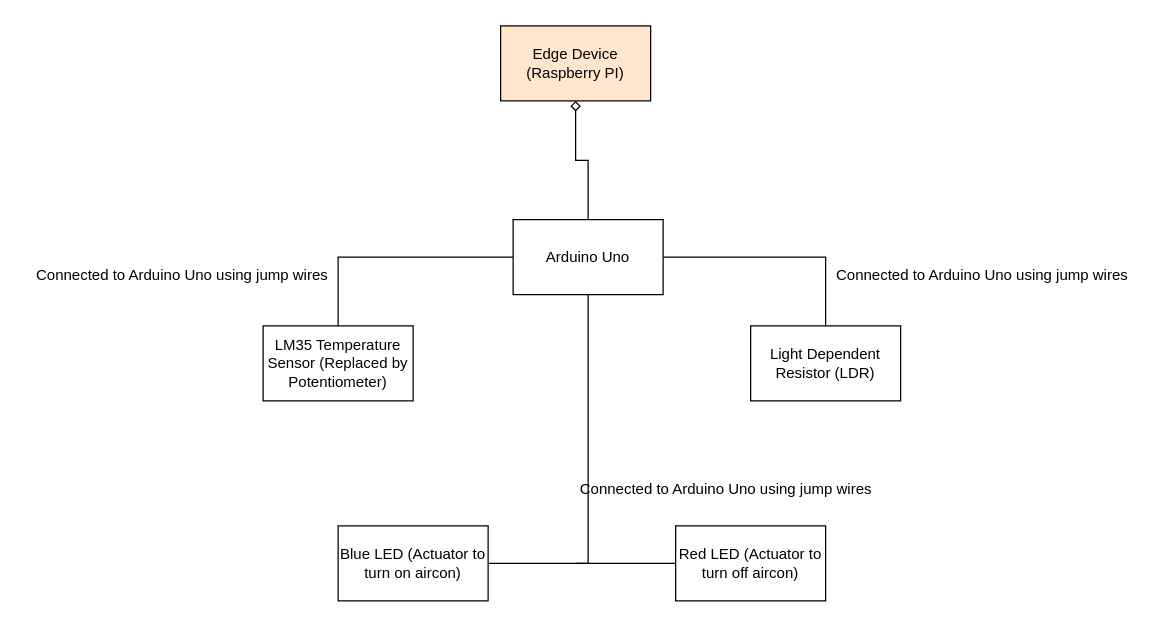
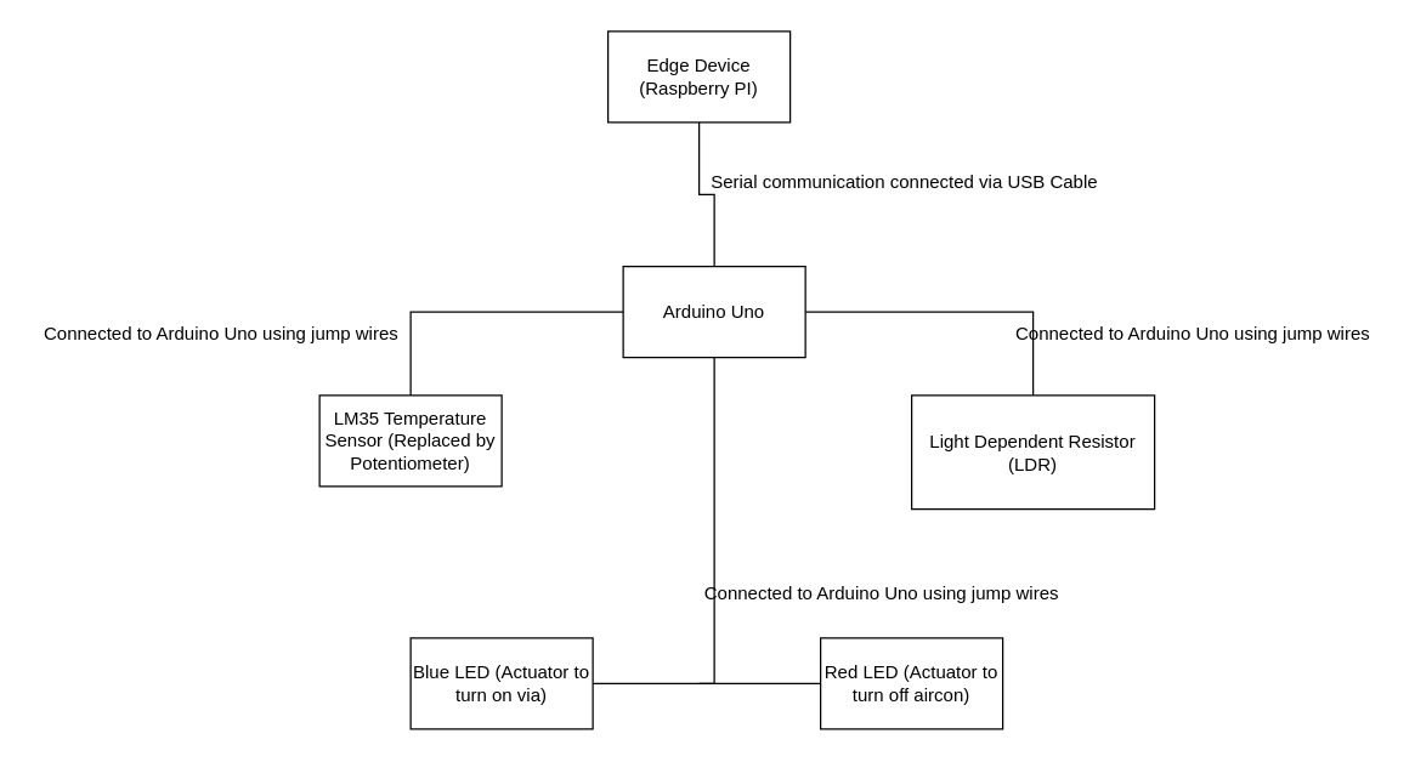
  <mxCell id="0" />
  <mxCell id="1" parent="0" />
- <mxCell id="2" style="edgeStyle=orthogonalEdgeStyle;rounded=0;orthogonalLoop=1;jettySize=auto;html=1;entryX=0.5;entryY=1;entryDx=0;entryDy=0;endArrow=diamond;endFill=0;" edge="1" parent="1" source="5" target="6"><mxGeometry relative="1" as="geometry" /></mxCell>
+ <mxCell id="2" style="edgeStyle=orthogonalEdgeStyle;rounded=0;orthogonalLoop=1;jettySize=auto;html=1;entryX=0.5;entryY=1;entryDx=0;entryDy=0;endArrow=none;endFill=0;" edge="1" parent="1" source="5" target="6"><mxGeometry relative="1" as="geometry" /></mxCell>
  <mxCell id="3" style="edgeStyle=orthogonalEdgeStyle;rounded=0;orthogonalLoop=1;jettySize=auto;html=1;entryX=0.5;entryY=0;entryDx=0;entryDy=0;endArrow=none;endFill=0;" edge="1" parent="1" source="5" target="8"><mxGeometry relative="1" as="geometry" /></mxCell>
  <mxCell id="4" style="edgeStyle=orthogonalEdgeStyle;rounded=0;orthogonalLoop=1;jettySize=auto;html=1;entryX=0.5;entryY=0;entryDx=0;entryDy=0;endArrow=none;endFill=0;" edge="1" parent="1" source="5" target="10"><mxGeometry relative="1" as="geometry" /></mxCell>
  <mxCell id="5" value="Arduino Uno" style="rounded=0;whiteSpace=wrap;html=1;" vertex="1" parent="1"><mxGeometry x="410" y="175" width="120" height="60" as="geometry" /></mxCell>
- <mxCell id="6" value="Edge Device (Raspberry PI)" style="rounded=0;whiteSpace=wrap;html=1;fillColor=#ffe6cc;" vertex="1" parent="1"><mxGeometry x="400" y="20" width="120" height="60" as="geometry" /></mxCell>
+ <mxCell id="6" value="Edge Device (Raspberry PI)" style="rounded=0;whiteSpace=wrap;html=1;" vertex="1" parent="1"><mxGeometry x="400" y="20" width="120" height="60" as="geometry" /></mxCell>
+ <mxCell id="7" value="Serial communication connected via USB Cable" style="text;html=1;align=center;verticalAlign=middle;resizable=0;points=[];autosize=1;strokeColor=none;" vertex="1" parent="1"><mxGeometry x="460" y="110" width="270" height="20" as="geometry" /></mxCell>
  <mxCell id="8" value="LM35 Temperature Sensor (Replaced by Potentiometer)" style="rounded=0;whiteSpace=wrap;html=1;" vertex="1" parent="1"><mxGeometry x="210" y="260" width="120" height="60" as="geometry" /></mxCell>
  <mxCell id="9" value="Connected to Arduino Uno using jump wires" style="text;html=1;align=center;verticalAlign=middle;resizable=0;points=[];autosize=1;strokeColor=none;" vertex="1" parent="1"><mxGeometry x="20" y="210" width="250" height="20" as="geometry" /></mxCell>
- <mxCell id="10" value="Light Dependent Resistor (LDR)" style="rounded=0;whiteSpace=wrap;html=1;" vertex="1" parent="1"><mxGeometry x="600" y="260" width="120" height="60" as="geometry" /></mxCell>
+ <mxCell id="10" value="Light Dependent Resistor (LDR)" style="rounded=0;whiteSpace=wrap;html=1;" vertex="1" parent="1"><mxGeometry x="600" y="260" width="160" height="75" as="geometry" /></mxCell>
  <mxCell id="11" value="Connected to Arduino Uno using jump wires" style="text;align=center;verticalAlign=middle;resizable=1;points=[];autosize=1;strokeColor=none;html=1;rounded=0;arcSize=0;container=0;" vertex="1" parent="1"><mxGeometry x="660" y="210" width="250" height="20" as="geometry" /></mxCell>
  <mxCell id="12" style="edgeStyle=orthogonalEdgeStyle;rounded=0;orthogonalLoop=1;jettySize=auto;html=1;entryX=0.5;entryY=1;entryDx=0;entryDy=0;endArrow=none;endFill=0;" edge="1" parent="1" source="13" target="5"><mxGeometry relative="1" as="geometry" /></mxCell>
- <mxCell id="13" value="Blue LED (Actuator to turn on aircon)" style="rounded=0;whiteSpace=wrap;html=1;align=center;" vertex="1" parent="1"><mxGeometry x="270" y="420" width="120" height="60" as="geometry" /></mxCell>
+ <mxCell id="13" value="Blue LED (Actuator to turn on via)" style="rounded=0;whiteSpace=wrap;html=1;align=center;" vertex="1" parent="1"><mxGeometry x="270" y="420" width="120" height="60" as="geometry" /></mxCell>
  <mxCell id="14" style="edgeStyle=orthogonalEdgeStyle;rounded=0;orthogonalLoop=1;jettySize=auto;html=1;endArrow=none;endFill=0;" edge="1" parent="1" source="15"><mxGeometry relative="1" as="geometry"><mxPoint x="460" y="450" as="targetPoint" /></mxGeometry></mxCell>
  <mxCell id="15" value="Red LED (Actuator to turn off aircon)" style="rounded=0;whiteSpace=wrap;html=1;align=center;" vertex="1" parent="1"><mxGeometry x="540" y="420" width="120" height="60" as="geometry" /></mxCell>
  <mxCell id="16" value="Connected to Arduino Uno using jump wires" style="text;align=center;verticalAlign=middle;resizable=1;points=[];autosize=1;strokeColor=none;html=1;rounded=0;arcSize=0;container=0;" vertex="1" parent="1"><mxGeometry x="460" y="390" width="240" as="geometry" /></mxCell>
